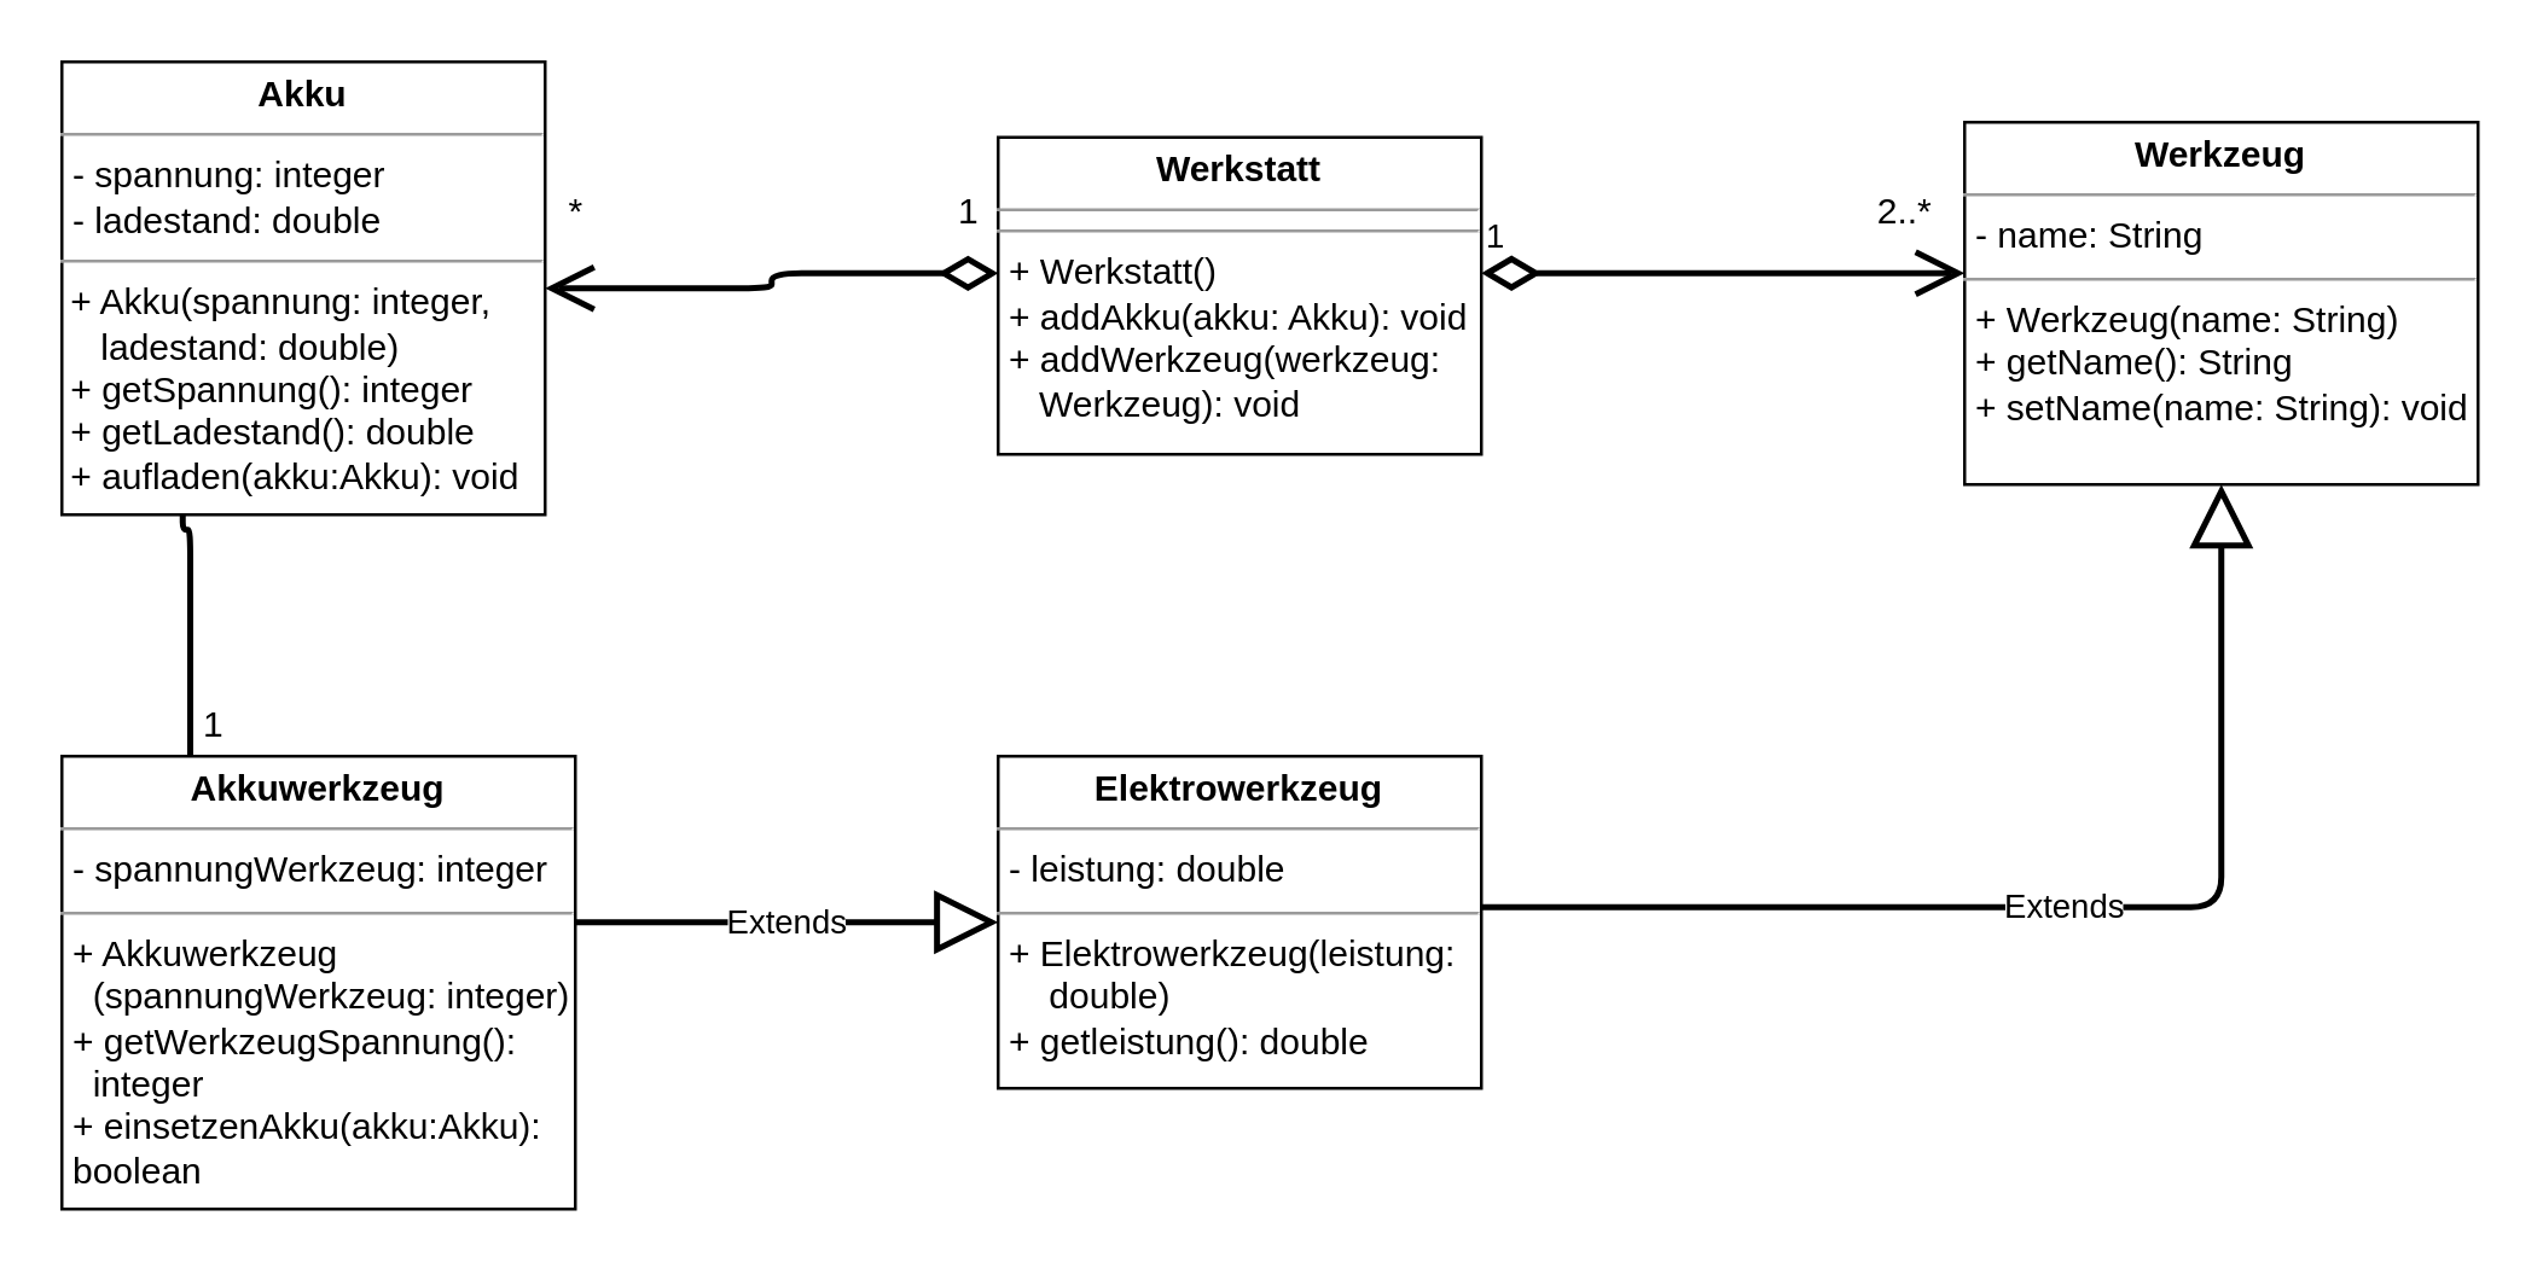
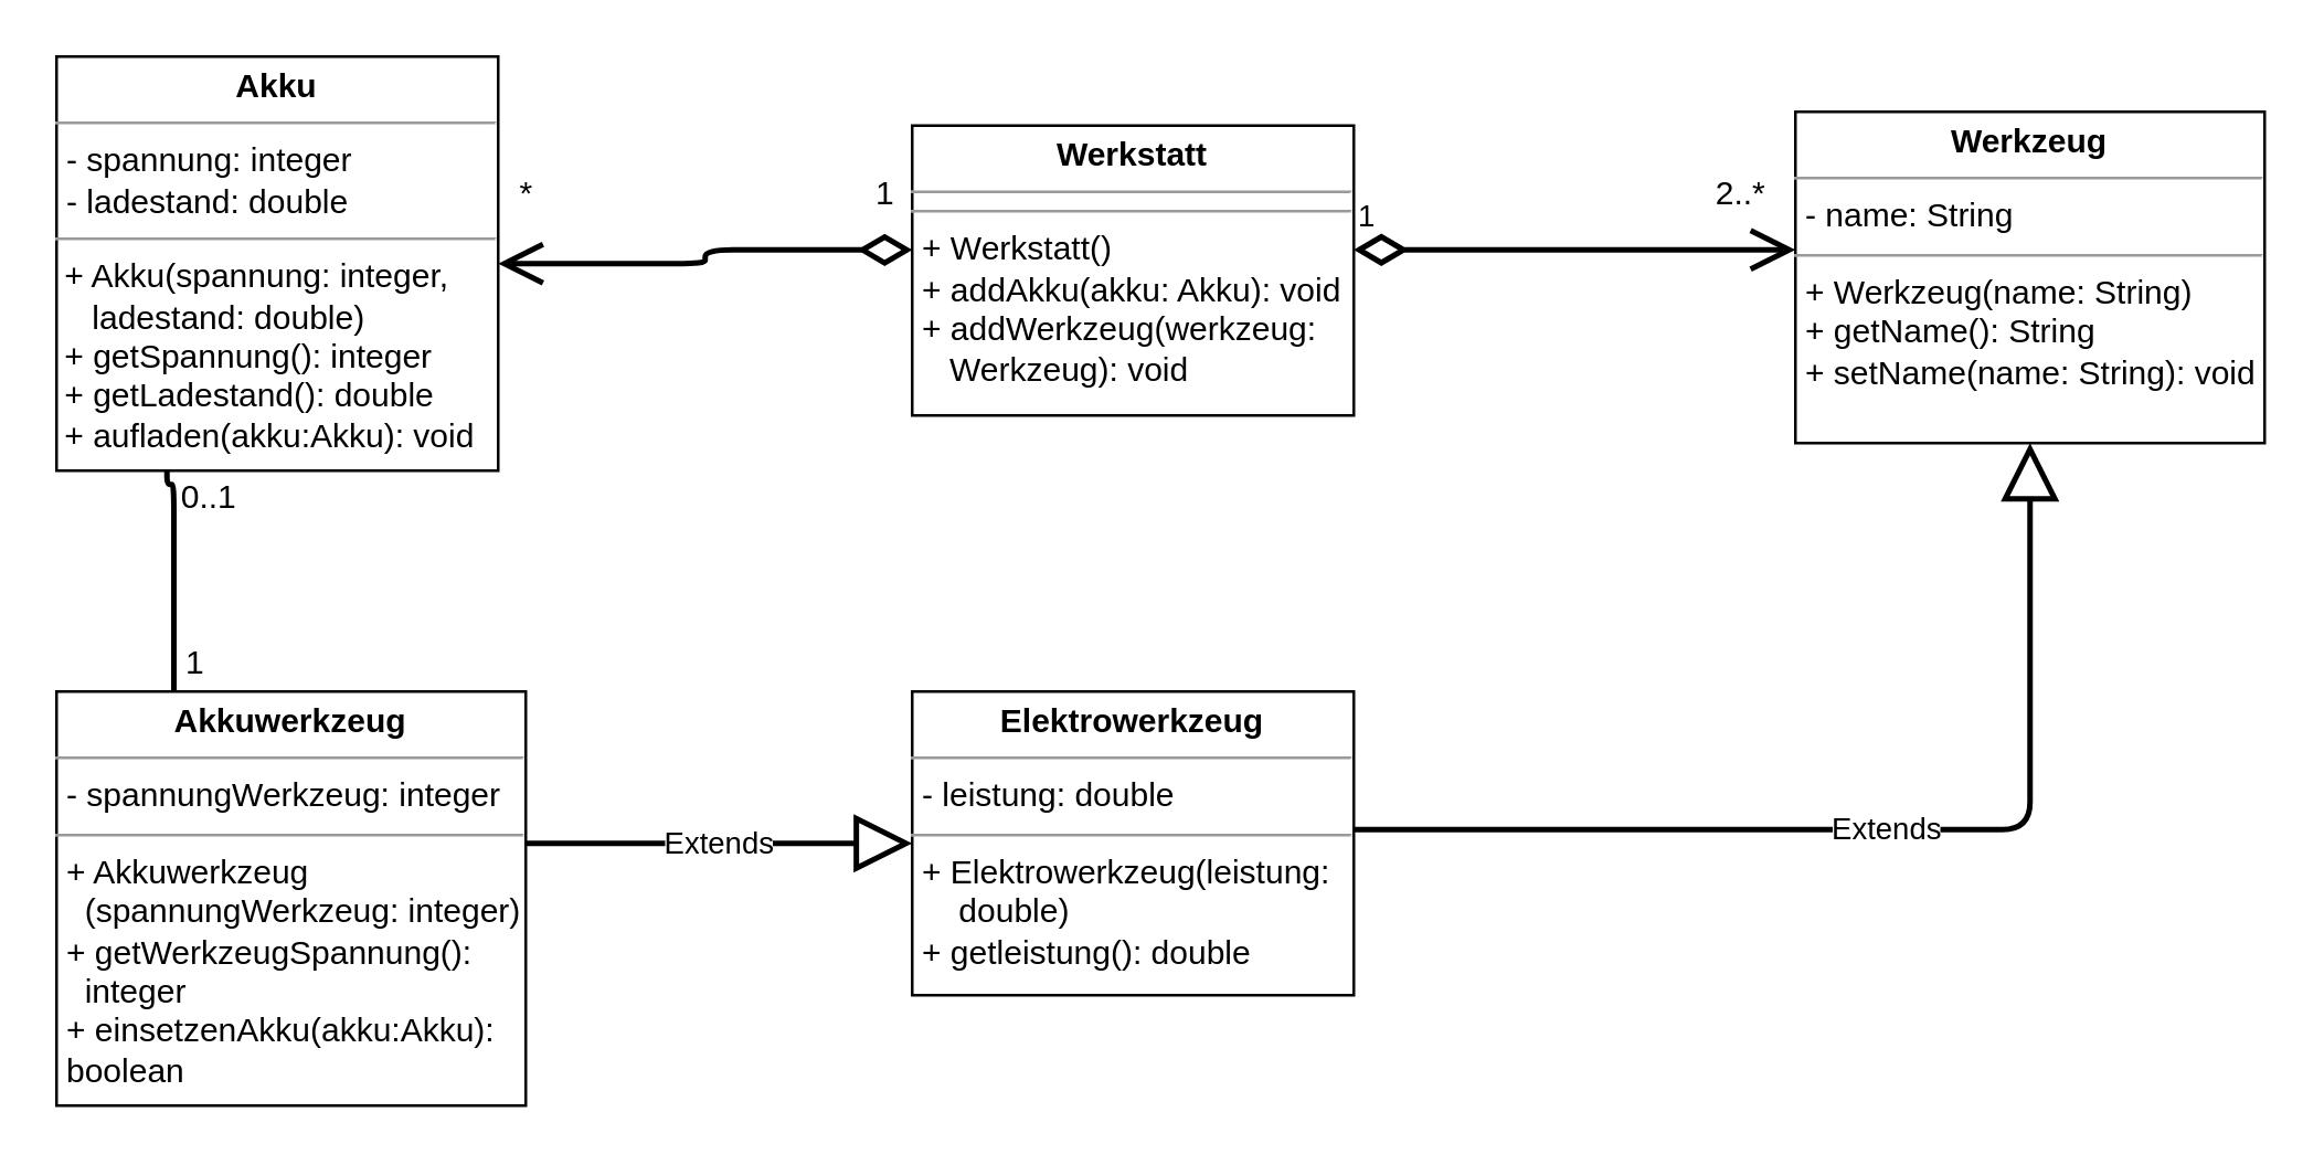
  <mxCell id="0" />
  <mxCell id="1" parent="0" />
  <mxCell id="2" value="&lt;p style=&quot;margin: 0px ; margin-top: 4px ; text-align: center&quot;&gt;&lt;b&gt;Werkstatt&lt;/b&gt;&lt;br&gt;&lt;/p&gt;&lt;hr size=&quot;1&quot;&gt;&lt;hr size=&quot;1&quot;&gt;&lt;p style=&quot;margin: 0px ; margin-left: 4px&quot;&gt;+ Werkstatt()&lt;/p&gt;&lt;p style=&quot;margin: 0px ; margin-left: 4px&quot;&gt;+ addAkku(akku: Akku): void&lt;br&gt;&lt;/p&gt;&lt;p style=&quot;margin: 0px ; margin-left: 4px&quot;&gt;+ addWerkzeug(werkzeug: &lt;br&gt;&lt;/p&gt;&lt;p style=&quot;margin: 0px ; margin-left: 4px&quot;&gt;&amp;nbsp;&amp;nbsp; Werkzeug): void&lt;br&gt;&lt;/p&gt;" style="verticalAlign=top;align=left;overflow=fill;fontSize=12;fontFamily=Helvetica;html=1;" vertex="1" parent="1"><mxGeometry x="330" y="45" width="160" height="105" as="geometry" /></mxCell>
  <mxCell id="3" value="&lt;p style=&quot;margin: 0px ; margin-top: 4px ; text-align: center&quot;&gt;&lt;b&gt;Werkzeug&lt;/b&gt;&lt;/p&gt;&lt;hr size=&quot;1&quot;&gt;&lt;p style=&quot;margin: 0px ; margin-left: 4px&quot;&gt;- name: String&lt;br&gt;&lt;/p&gt;&lt;hr size=&quot;1&quot;&gt;&lt;p style=&quot;margin: 0px ; margin-left: 4px&quot;&gt;+ Werkzeug(name: String)&lt;br&gt;&lt;/p&gt;&lt;p style=&quot;margin: 0px ; margin-left: 4px&quot;&gt;+ getName(): String&lt;/p&gt;&lt;p style=&quot;margin: 0px ; margin-left: 4px&quot;&gt;+ setName(name: String): void&lt;br&gt;&lt;/p&gt;" style="verticalAlign=top;align=left;overflow=fill;fontSize=12;fontFamily=Helvetica;html=1;" vertex="1" parent="1"><mxGeometry x="650" y="40" width="170" height="120" as="geometry" /></mxCell>
  <mxCell id="4" value="&lt;p style=&quot;margin: 0px ; margin-top: 4px ; text-align: center&quot;&gt;&lt;b&gt;Akku&lt;/b&gt;&lt;/p&gt;&lt;hr size=&quot;1&quot;&gt;&lt;p style=&quot;margin: 0px ; margin-left: 4px&quot;&gt;- spannung: integer&lt;/p&gt;&lt;p style=&quot;margin: 0px ; margin-left: 4px&quot;&gt;- ladestand: double&lt;br&gt;&lt;/p&gt;&lt;hr size=&quot;1&quot;&gt;&lt;div&gt;&amp;nbsp;+ Akku(spannung: integer,&lt;/div&gt;&lt;div&gt;&amp;nbsp;&amp;nbsp;&amp;nbsp; ladestand: double)&amp;nbsp; &lt;br&gt;&lt;/div&gt;&lt;div&gt;&amp;nbsp;+ getSpannung(): integer&lt;/div&gt;&lt;div&gt;&amp;nbsp;+ getLadestand(): double&lt;/div&gt;&lt;div&gt;&amp;nbsp;+ aufladen(akku:Akku): void&lt;br&gt;&lt;/div&gt;" style="verticalAlign=top;align=left;overflow=fill;fontSize=12;fontFamily=Helvetica;html=1;" vertex="1" parent="1"><mxGeometry y="20" width="160" height="150" as="geometry" x="20" /></mxCell>
  <mxCell id="5" value="&lt;p style=&quot;margin: 0px ; margin-top: 4px ; text-align: center&quot;&gt;&lt;b&gt;Elektrowerkzeug&lt;/b&gt;&lt;/p&gt;&lt;hr size=&quot;1&quot;&gt;&lt;p style=&quot;margin: 0px ; margin-left: 4px&quot;&gt;- leistung: double&lt;br&gt;&lt;/p&gt;&lt;hr size=&quot;1&quot;&gt;&lt;p style=&quot;margin: 0px ; margin-left: 4px&quot;&gt;+ Elektrowerkzeug(leistung: &lt;br&gt;&lt;/p&gt;&lt;p style=&quot;margin: 0px ; margin-left: 4px&quot;&gt;&amp;nbsp;&amp;nbsp;&amp;nbsp; double)&lt;br&gt;&lt;/p&gt;&lt;p style=&quot;margin: 0px ; margin-left: 4px&quot;&gt;+ getleistung(): double&lt;br&gt;&lt;/p&gt;" style="verticalAlign=top;align=left;overflow=fill;fontSize=12;fontFamily=Helvetica;html=1;" vertex="1" parent="1"><mxGeometry x="330" y="250" width="160" height="110" as="geometry" /></mxCell>
  <mxCell id="6" value="&lt;p style=&quot;margin: 0px ; margin-top: 4px ; text-align: center&quot;&gt;&lt;b&gt;Akkuwerkzeug&lt;/b&gt;&lt;/p&gt;&lt;hr size=&quot;1&quot;&gt;&lt;p style=&quot;margin: 0px ; margin-left: 4px&quot;&gt;- spannungWerkzeug: integer&lt;br&gt;&lt;/p&gt;&lt;hr size=&quot;1&quot;&gt;&lt;p style=&quot;margin: 0px ; margin-left: 4px&quot;&gt;+ Akkuwerkzeug&lt;/p&gt;&lt;p style=&quot;margin: 0px ; margin-left: 4px&quot;&gt;&amp;nbsp; (spannungWerkzeug: integer)&lt;br&gt;&lt;/p&gt;&lt;p style=&quot;margin: 0px ; margin-left: 4px&quot;&gt;+ getWerkzeugSpannung(): &lt;br&gt;&lt;/p&gt;&lt;p style=&quot;margin: 0px ; margin-left: 4px&quot;&gt;&amp;nbsp; integer&lt;/p&gt;&lt;p style=&quot;margin: 0px ; margin-left: 4px&quot;&gt;+ einsetzenAkku(akku:Akku): &lt;br&gt;&lt;/p&gt;&lt;p style=&quot;margin: 0px ; margin-left: 4px&quot;&gt;boolean&lt;br&gt;&lt;/p&gt;" style="verticalAlign=top;align=left;overflow=fill;fontSize=12;fontFamily=Helvetica;html=1;" vertex="1" parent="1"><mxGeometry y="250" width="170" height="150" as="geometry" x="20" /></mxCell>
  <mxCell id="7" value="1" style="endArrow=open;html=1;endSize=12;startArrow=diamondThin;startSize=14;startFill=0;edgeStyle=orthogonalEdgeStyle;align=left;verticalAlign=bottom;strokeWidth=2;" edge="1" parent="1"><mxGeometry x="-1" y="3" relative="1" as="geometry"><mxPoint x="490" y="90" as="sourcePoint" /><mxPoint x="650" y="90" as="targetPoint" /></mxGeometry></mxCell>
  <mxCell id="8" value="2..*" style="text;html=1;align=center;verticalAlign=middle;resizable=0;points=[];autosize=1;" vertex="1" parent="1"><mxGeometry x="615" y="60" width="30" height="20" as="geometry" /></mxCell>
  <mxCell id="9" value="" style="endArrow=open;html=1;endSize=12;startArrow=diamondThin;startSize=14;startFill=0;edgeStyle=orthogonalEdgeStyle;align=left;verticalAlign=bottom;strokeWidth=2;entryX=1;entryY=0.5;entryDx=0;entryDy=0;exitX=0;exitY=0.429;exitDx=0;exitDy=0;exitPerimeter=0;" edge="1" parent="1" source="2" target="4"><mxGeometry x="-1" y="3" relative="1" as="geometry"><mxPoint x="320" y="90" as="sourcePoint" /><mxPoint x="400" y="20" as="targetPoint" /><Array as="points"><mxPoint x="255" y="90" /><mxPoint x="255" y="95" /></Array></mxGeometry></mxCell>
  <mxCell id="10" value="1" style="text;html=1;align=center;verticalAlign=middle;resizable=0;points=[];autosize=1;" vertex="1" parent="1"><mxGeometry x="310" y="60" width="20" height="20" as="geometry" /></mxCell>
  <mxCell id="11" value="*" style="text;html=1;align=center;verticalAlign=middle;resizable=0;points=[];autosize=1;" vertex="1" parent="1"><mxGeometry x="180" y="60" width="20" height="20" as="geometry" /></mxCell>
  <mxCell id="12" value="Extends" style="endArrow=block;endSize=16;endFill=0;html=1;strokeWidth=2;entryX=0.5;entryY=1;entryDx=0;entryDy=0;" edge="1" parent="1" target="3"><mxGeometry width="160" relative="1" as="geometry"><mxPoint x="490" y="300" as="sourcePoint" /><mxPoint x="650" y="300" as="targetPoint" /><Array as="points"><mxPoint x="735" y="300" /></Array></mxGeometry></mxCell>
  <mxCell id="13" value="Extends" style="endArrow=block;endSize=16;endFill=0;html=1;strokeWidth=2;entryX=0;entryY=0.5;entryDx=0;entryDy=0;" edge="1" parent="1" source="6" target="5"><mxGeometry width="160" relative="1" as="geometry"><mxPoint x="180" y="295" as="sourcePoint" /><mxPoint x="330" y="295" as="targetPoint" /><Array as="points"><mxPoint x="190" y="305" /></Array></mxGeometry></mxCell>
+ <mxCell id="14" value="0..1" style="text;html=1;align=center;verticalAlign=middle;resizable=0;points=[];autosize=1;" vertex="1" parent="1"><mxGeometry x="60" y="170" width="30" height="20" as="geometry" /></mxCell>
  <mxCell id="15" value="1" style="text;html=1;align=center;verticalAlign=middle;resizable=0;points=[];autosize=1;" vertex="1" parent="1"><mxGeometry x="60" y="230" width="20" height="20" as="geometry" /></mxCell>
  <mxCell id="16" value="" style="endArrow=none;html=1;edgeStyle=orthogonalEdgeStyle;strokeWidth=2;exitX=0.25;exitY=1;exitDx=0;exitDy=0;entryX=0.25;entryY=0;entryDx=0;entryDy=0;" edge="1" parent="1" source="4" target="6"><mxGeometry relative="1" as="geometry"><mxPoint x="40" y="190" as="sourcePoint" /><mxPoint x="200" y="190" as="targetPoint" /><Array as="points"><mxPoint x="60" y="175" /><mxPoint x="63" y="175" /></Array></mxGeometry></mxCell>
